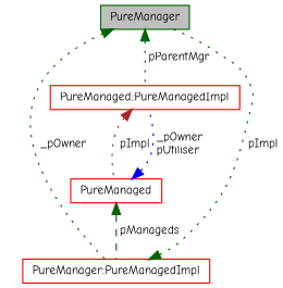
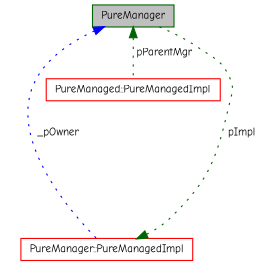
  digraph {
    fontname="Comic Neue"
    node [color=red fillcolor=white fontname="Comic Neue" fontsize=10 shape=record style=filled]
    edge [color=darkgreen dir=back fontname="Comic Neue" fontsize=10 labelfontname=Helvetica labelfontsize=10 style=dotted]
    n1 [color=darkgreen fillcolor=grey75 fontcolor=black height=0.2 label=PureManager width=0.4]
    n2 [height=0.2 label="PureManager::PureManagedImpl" width=0.4]
    n3 [height=0.2 label="PureManaged::PureManagedImpl" width=0.4]
-   n4 [height=0.2 label=PureManaged width=0.4]
-   n1 -> n2 [label=" _pOwner"]
+   n1 -> n2 [color=blue label=" _pOwner"]
    n1 -> n3 [label=" pParentMgr"]
    n2 -> n1 [label=" pImpl"]
-   n3 -> n4 [color=brown label=" pImpl"]
-   n4 -> n2 [label=" pManageds" style=dashed]
-   n4 -> n3 [color=blue label=" _pOwner\npUtiliser"]
  }
